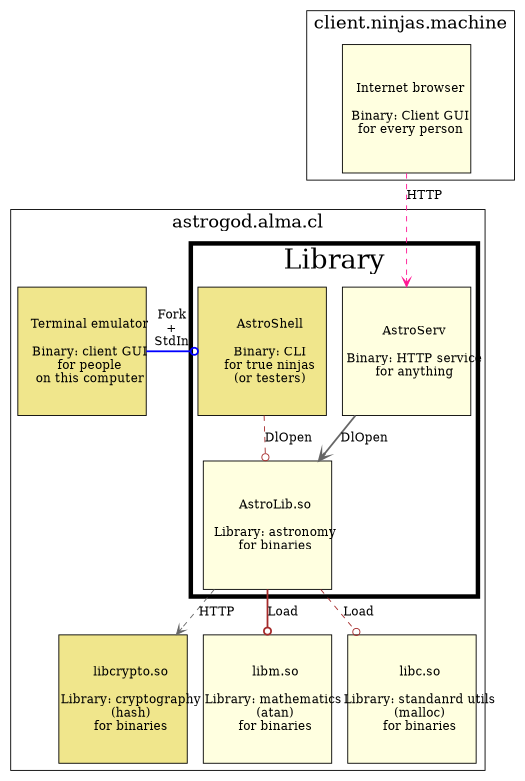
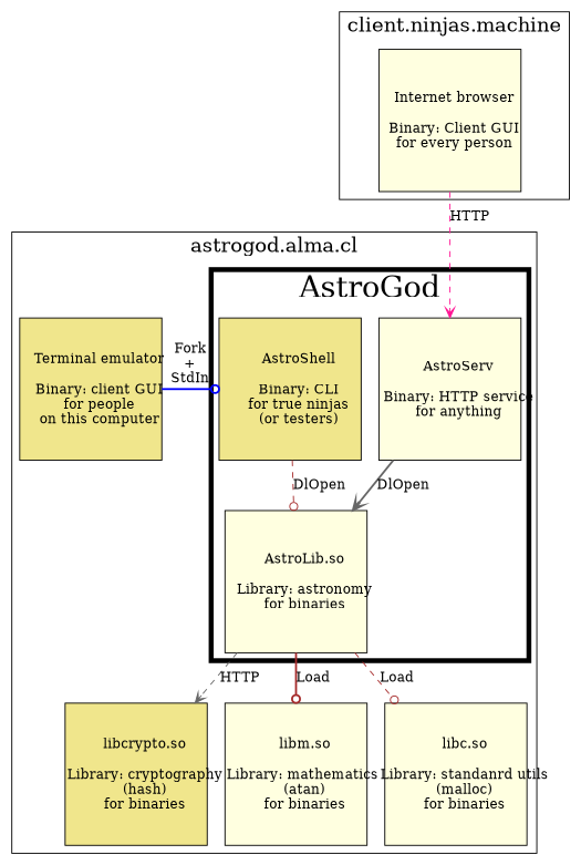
  digraph {
    rankdir=TD
    node [border=0 fillcolor=lightyellow fixedsize=true shape=box style=filled]
    edge [arrowhead=odot color=brown style=dashed]
    n1 [height=2 label="\n    AstroServ\n\n    Binary: HTTP service\n    for anything\n  " width=2]
    n2 [fillcolor=khaki height=2 label="\n    AstroShell\n\n    Binary: CLI\n    for true ninjas\n    (or testers)\n  " width=2]
    n3 [height=2 label="\n    AstroLib.so\n\n    Library: astronomy\n    for binaries\n  " width=2]
    n4 [fillcolor=khaki height=2 label="\n    Terminal emulator\n\n    Binary: client GUI\n    for people\n    on this computer\n  " width=2]
    n5 [fillcolor=khaki height=2 label="\n    libcrypto.so\n\n    Library: cryptography\n    (hash)\n    for binaries\n  " width=2]
    n6 [height=2 label="\n    libm.so\n\n    Library: mathematics \n    (atan)\n    for binaries\n  " width=2]
    n7 [height=2 label="\n    libc.so\n\n    Library: standanrd utils\n    (malloc)\n    for binaries\n  " width=2]
    n8 [height=2 label="\n  Internet browser\n\n  Binary: Client GUI\n  for every person\n  " width=2]
    subgraph cluster_1 {
      fontsize=20
      label="astrogod.alma.cl"
      labeljust=c
      n4
      n5
      n6
      n7
      subgraph cluster_2 {
        fontsize=30
-       label=Library
+       label=AstroGod
        labeljust=c
        penwidth=5
        n1
        n2
        n3
      }
    }
    subgraph cluster_3 {
      fontsize=20
      label="client.ninjas.machine"
      labeljust=c
      n8
    }
    n1 -> n3 [arrowhead=vee color=gray40 label=DlOpen style=bold]
    n2 -> n3 [label=DlOpen]
    n3 -> n5 [arrowhead=vee color=gray40 label=HTTP]
    n3 -> n6 [label=Load style=bold]
    n3 -> n7 [label=Load]
    n4 -> n2 [color=blue constraint=false label="Fork\n+\nStdIn" nodesep=0 style=bold weight=10]
    n8 -> n1 [arrowhead=vee color=deeppink label=HTTP]
  }
